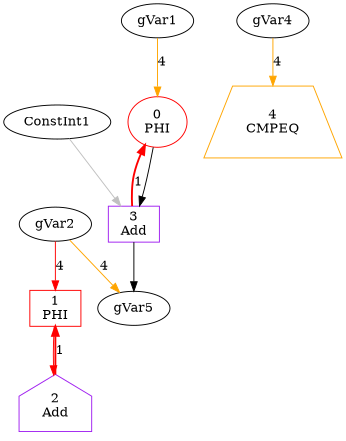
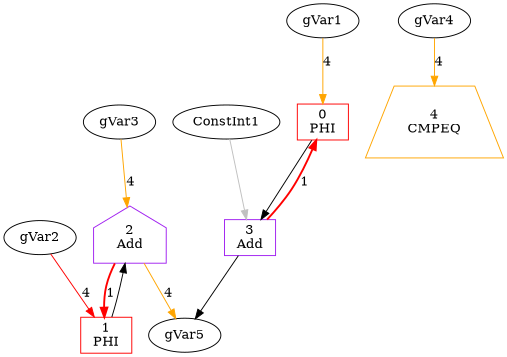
  digraph {
    fontname="DejaVu Serif"
    node [color=black fontname="DejaVu Serif"]
    edge [fontname="DejaVu Serif" color=orange]
-   n1 [color=red label="0\nPHI" shape=ellipse]
+   n1 [color=red label="0\nPHI" shape=box]
    n2 [color=purple label="3\nAdd" shape=polygon]
    n3 [label="gVar5\n"]
    n4 [color=red label="1\nPHI" shape=box]
    n5 [color=purple label="2\nAdd" shape=house]
    n6 [color=orange label="4\nCMPEQ" shape=trapezium]
    n7 [label="gVar1\n"]
    n8 [label="gVar2\n"]
+   n9 [label="gVar3\n"]
    n10 [label="ConstInt1\n"]
    n11 [label="gVar4\n"]
    n1 -> n2 [color=""]
    n2 -> n1 [color=red label=1 style=bold]
    n2 -> n3 [color=""]
-   n4 -> n5 [color=red]
-   n8 -> n3 [label=4]
+   n4 -> n5 [color=""]
+   n5 -> n3 [label=4]
    n5 -> n4 [color=red label=1 style=bold]
    n7 -> n1 [label=4]
    n8 -> n4 [color=red label=4]
+   n9 -> n5 [label=4]
    n10 -> n2 [color=gray]
    n11 -> n6 [label=4]
  }
